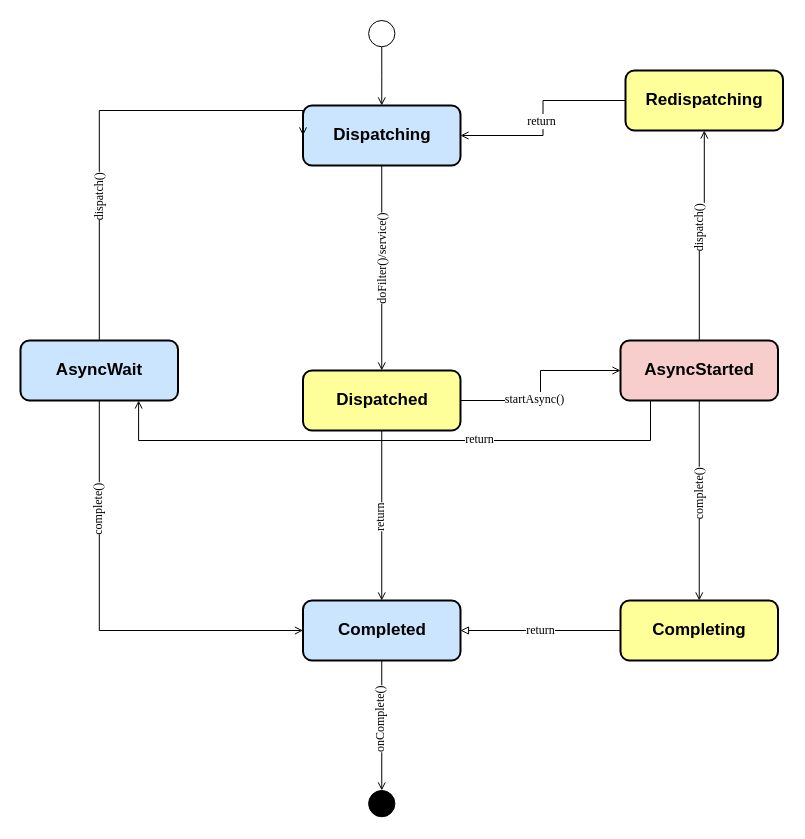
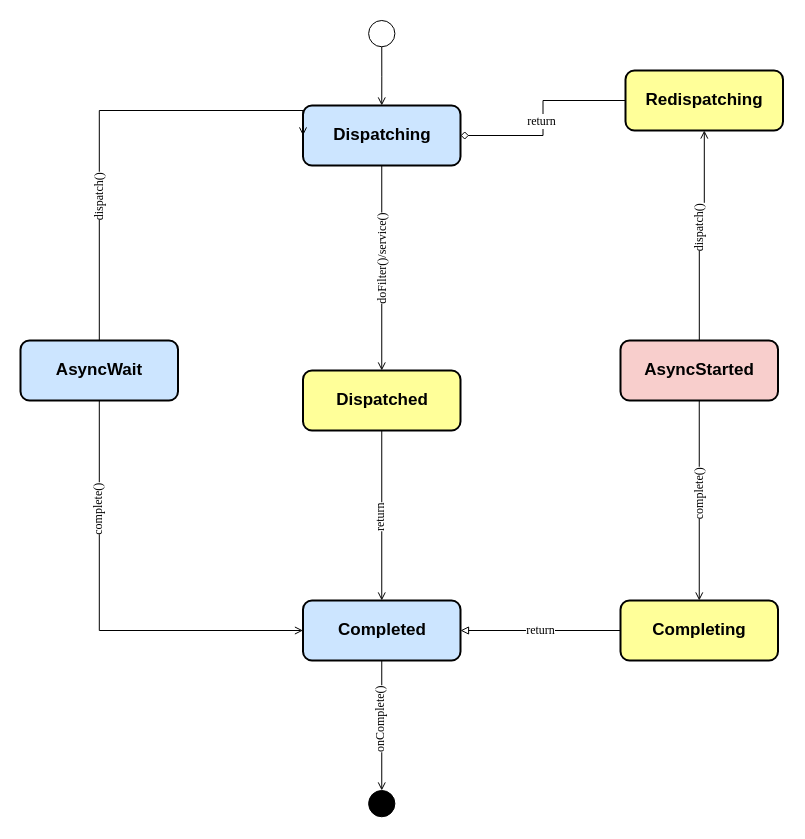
  <mxCell id="0" />
  <mxCell id="1" parent="0" />
  <mxCell id="2" style="edgeStyle=orthogonalEdgeStyle;rounded=0;orthogonalLoop=1;jettySize=auto;html=1;entryX=0.5;entryY=0;entryDx=0;entryDy=0;fontSize=17;endArrow=open;endFill=0;" edge="1" parent="1" source="3" target="6"><mxGeometry relative="1" as="geometry" /></mxCell>
  <mxCell id="3" value="" style="shape=mxgraph.bpmn.shape;html=1;verticalLabelPosition=bottom;labelBackgroundColor=#ffffff;verticalAlign=top;align=center;perimeter=ellipsePerimeter;outlineConnect=0;outline=standard;symbol=general;" vertex="1" parent="1"><mxGeometry x="368.13" y="20" width="26.25" height="26.25" as="geometry" /></mxCell>
  <mxCell id="4" value="" style="edgeStyle=orthogonalEdgeStyle;rounded=0;orthogonalLoop=1;jettySize=auto;html=1;fontSize=17;endArrow=open;endFill=0;" edge="1" parent="1" source="6" target="11"><mxGeometry relative="1" as="geometry" /></mxCell>
  <mxCell id="5" value="doFilter()/service()" style="edgeLabel;html=1;align=center;verticalAlign=middle;resizable=0;points=[];fontSize=12;fontFamily=Source Code Pro;rotation=-90;" vertex="1" connectable="0" parent="4"><mxGeometry x="-0.22" y="4" relative="1" as="geometry"><mxPoint x="-3.99" y="14.29" as="offset" /></mxGeometry></mxCell>
  <mxCell id="6" value="Dispatching" style="rounded=1;whiteSpace=wrap;html=1;fontStyle=1;fontSize=17;fillColor=#CCE5FF;strokeWidth=2;" vertex="1" parent="1"><mxGeometry x="302.5" y="105" width="157.5" height="60" as="geometry" /></mxCell>
- <mxCell id="7" style="edgeStyle=orthogonalEdgeStyle;rounded=0;orthogonalLoop=1;jettySize=auto;html=1;endArrow=open;endFill=0;fontSize=17;" edge="1" parent="1" source="11" target="18"><mxGeometry relative="1" as="geometry" /></mxCell>
- <mxCell id="8" value="startAsync()" style="edgeLabel;html=1;align=center;verticalAlign=middle;resizable=0;points=[];fontSize=12;fontFamily=Source Code Pro;spacing=2;spacingTop=0;spacingBottom=3;" vertex="1" connectable="0" parent="7"><mxGeometry x="-0.233" relative="1" as="geometry"><mxPoint as="offset" /></mxGeometry></mxCell>
  <mxCell id="9" style="edgeStyle=orthogonalEdgeStyle;rounded=0;orthogonalLoop=1;jettySize=auto;html=1;endArrow=open;endFill=0;fontFamily=Source Code Pro;fontSize=12;" edge="1" parent="1" source="11" target="29"><mxGeometry relative="1" as="geometry" /></mxCell>
  <mxCell id="10" value="return" style="edgeLabel;html=1;align=center;verticalAlign=middle;resizable=0;points=[];fontSize=12;fontFamily=Source Code Pro;rotation=-90;" vertex="1" connectable="0" parent="9"><mxGeometry x="0.4" y="1" relative="1" as="geometry"><mxPoint x="-3" y="-31" as="offset" /></mxGeometry></mxCell>
  <mxCell id="11" value="Dispatched" style="rounded=1;whiteSpace=wrap;html=1;fontStyle=1;fontSize=17;fillColor=#FFFF99;strokeWidth=2;" vertex="1" parent="1"><mxGeometry x="302.5" y="370" width="157.5" height="60" as="geometry" /></mxCell>
  <mxCell id="12" style="edgeStyle=orthogonalEdgeStyle;rounded=0;orthogonalLoop=1;jettySize=auto;html=1;endArrow=open;endFill=0;fontFamily=Source Code Pro;fontSize=12;" edge="1" parent="1" source="18" target="21"><mxGeometry relative="1" as="geometry" /></mxCell>
  <mxCell id="13" value="dispatch()" style="edgeLabel;html=1;align=center;verticalAlign=middle;resizable=0;points=[];fontSize=12;fontFamily=Source Code Pro;rotation=-90;" vertex="1" connectable="0" parent="12"><mxGeometry x="-0.16" y="-1" relative="1" as="geometry"><mxPoint x="-2" y="-22" as="offset" /></mxGeometry></mxCell>
  <mxCell id="14" style="edgeStyle=orthogonalEdgeStyle;rounded=0;orthogonalLoop=1;jettySize=auto;html=1;endArrow=open;endFill=0;fontFamily=Source Code Pro;fontSize=12;" edge="1" parent="1" source="18" target="31"><mxGeometry relative="1" as="geometry" /></mxCell>
  <mxCell id="15" value="complete()" style="edgeLabel;html=1;align=center;verticalAlign=middle;resizable=0;points=[];fontSize=12;fontFamily=Source Code Pro;rotation=-90;" vertex="1" connectable="0" parent="14"><mxGeometry x="0.14" y="1" relative="1" as="geometry"><mxPoint x="-2" y="-20" as="offset" /></mxGeometry></mxCell>
- <mxCell id="16" style="edgeStyle=orthogonalEdgeStyle;rounded=0;orthogonalLoop=1;jettySize=auto;html=1;entryX=0.75;entryY=1;entryDx=0;entryDy=0;endArrow=open;endFill=0;fontFamily=Source Code Pro;fontSize=12;" edge="1" parent="1" source="18" target="26"><mxGeometry relative="1" as="geometry"><Array as="points"><mxPoint x="650" y="440" /><mxPoint x="138" y="440" /></Array></mxGeometry></mxCell>
- <mxCell id="17" value="return" style="edgeLabel;html=1;align=center;verticalAlign=middle;resizable=0;points=[];fontSize=12;fontFamily=Source Code Pro;spacing=5;spacingBottom=5;" vertex="1" connectable="0" parent="16"><mxGeometry x="-0.284" y="1" relative="1" as="geometry"><mxPoint as="offset" /></mxGeometry></mxCell>
  <mxCell id="18" value="AsyncStarted" style="rounded=1;whiteSpace=wrap;html=1;fontStyle=1;fontSize=17;fillColor=#f8cecc;strokeWidth=2;" vertex="1" parent="1"><mxGeometry x="620" y="340" width="157.5" height="60" as="geometry" /></mxCell>
- <mxCell id="19" style="edgeStyle=orthogonalEdgeStyle;rounded=0;orthogonalLoop=1;jettySize=auto;html=1;endArrow=open;endFill=0;fontFamily=Source Code Pro;fontSize=12;" edge="1" parent="1" source="21" target="6"><mxGeometry relative="1" as="geometry" /></mxCell>
+ <mxCell id="19" style="edgeStyle=orthogonalEdgeStyle;rounded=0;orthogonalLoop=1;jettySize=auto;html=1;endArrow=diamond;endFill=0;fontFamily=Source Code Pro;fontSize=12;" edge="1" parent="1" source="21" target="6"><mxGeometry relative="1" as="geometry" /></mxCell>
  <mxCell id="20" value="return" style="edgeLabel;html=1;align=center;verticalAlign=middle;resizable=0;points=[];fontSize=12;fontFamily=Source Code Pro;" vertex="1" connectable="0" parent="19"><mxGeometry x="0.033" y="-2" relative="1" as="geometry"><mxPoint as="offset" /></mxGeometry></mxCell>
  <mxCell id="21" value="Redispatching" style="rounded=1;whiteSpace=wrap;html=1;fontStyle=1;fontSize=17;fillColor=#FFFF99;strokeWidth=2;" vertex="1" parent="1"><mxGeometry x="625" y="70" width="157.5" height="60" as="geometry" /></mxCell>
  <mxCell id="22" style="edgeStyle=orthogonalEdgeStyle;rounded=0;orthogonalLoop=1;jettySize=auto;html=1;entryX=0;entryY=0.5;entryDx=0;entryDy=0;endArrow=open;endFill=0;fontFamily=Source Code Pro;fontSize=12;" edge="1" parent="1" source="26" target="6"><mxGeometry relative="1" as="geometry"><Array as="points"><mxPoint x="99" y="110" /></Array></mxGeometry></mxCell>
  <mxCell id="23" value="dispatch()" style="edgeLabel;html=1;align=center;verticalAlign=middle;resizable=0;points=[];fontSize=12;fontFamily=Source Code Pro;rotation=-90;" vertex="1" connectable="0" parent="22"><mxGeometry x="-0.046" y="-1" relative="1" as="geometry"><mxPoint x="-2.05" y="76" as="offset" /></mxGeometry></mxCell>
  <mxCell id="24" style="edgeStyle=orthogonalEdgeStyle;rounded=0;orthogonalLoop=1;jettySize=auto;html=1;entryX=0;entryY=0.5;entryDx=0;entryDy=0;endArrow=open;endFill=0;fontFamily=Source Code Pro;fontSize=12;" edge="1" parent="1" source="26" target="29"><mxGeometry relative="1" as="geometry"><Array as="points"><mxPoint x="99" y="630" /></Array></mxGeometry></mxCell>
  <mxCell id="25" value="complete()" style="edgeLabel;html=1;align=center;verticalAlign=middle;resizable=0;points=[];fontSize=12;fontFamily=Source Code Pro;spacingBottom=7;rotation=-90;" vertex="1" connectable="0" parent="24"><mxGeometry x="0.456" y="-1" relative="1" as="geometry"><mxPoint x="-84.05" y="-121" as="offset" /></mxGeometry></mxCell>
  <mxCell id="26" value="AsyncWait" style="rounded=1;whiteSpace=wrap;html=1;fontStyle=1;fontSize=17;fillColor=#CCE5FF;strokeWidth=2;" vertex="1" parent="1"><mxGeometry x="20" y="340" width="157.5" height="60" as="geometry" /></mxCell>
  <mxCell id="27" style="edgeStyle=orthogonalEdgeStyle;rounded=0;orthogonalLoop=1;jettySize=auto;html=1;endArrow=open;endFill=0;fontFamily=Source Code Pro;fontSize=12;" edge="1" parent="1" source="29" target="32"><mxGeometry relative="1" as="geometry" /></mxCell>
  <mxCell id="28" value="onComplete()" style="edgeLabel;html=1;align=center;verticalAlign=middle;resizable=0;points=[];fontSize=12;fontFamily=Source Code Pro;rotation=-90;" vertex="1" connectable="0" parent="27"><mxGeometry x="-0.15" y="3" relative="1" as="geometry"><mxPoint x="-5" y="5" as="offset" /></mxGeometry></mxCell>
  <mxCell id="29" value="Completed" style="rounded=1;whiteSpace=wrap;html=1;fontStyle=1;fontSize=17;fillColor=#CCE5FF;strokeWidth=2;" vertex="1" parent="1"><mxGeometry x="302.5" y="600" width="157.5" height="60" as="geometry" /></mxCell>
  <mxCell id="30" value="return" style="edgeStyle=orthogonalEdgeStyle;rounded=0;orthogonalLoop=1;jettySize=auto;html=1;endArrow=block;endFill=0;fontFamily=Source Code Pro;fontSize=12;" edge="1" parent="1" source="31" target="29"><mxGeometry relative="1" as="geometry" /></mxCell>
  <mxCell id="31" value="Completing" style="rounded=1;whiteSpace=wrap;html=1;fontStyle=1;fontSize=17;fillColor=#FFFF99;strokeWidth=2;" vertex="1" parent="1"><mxGeometry x="620" y="600" width="157.5" height="60" as="geometry" /></mxCell>
  <mxCell id="32" value="" style="shape=mxgraph.bpmn.shape;html=1;verticalLabelPosition=bottom;labelBackgroundColor=#ffffff;verticalAlign=top;align=center;perimeter=ellipsePerimeter;outlineConnect=0;outline=standard;symbol=general;fillColor=#000000;" vertex="1" parent="1"><mxGeometry x="368.13" y="790" width="26.25" height="26.25" as="geometry" /></mxCell>
